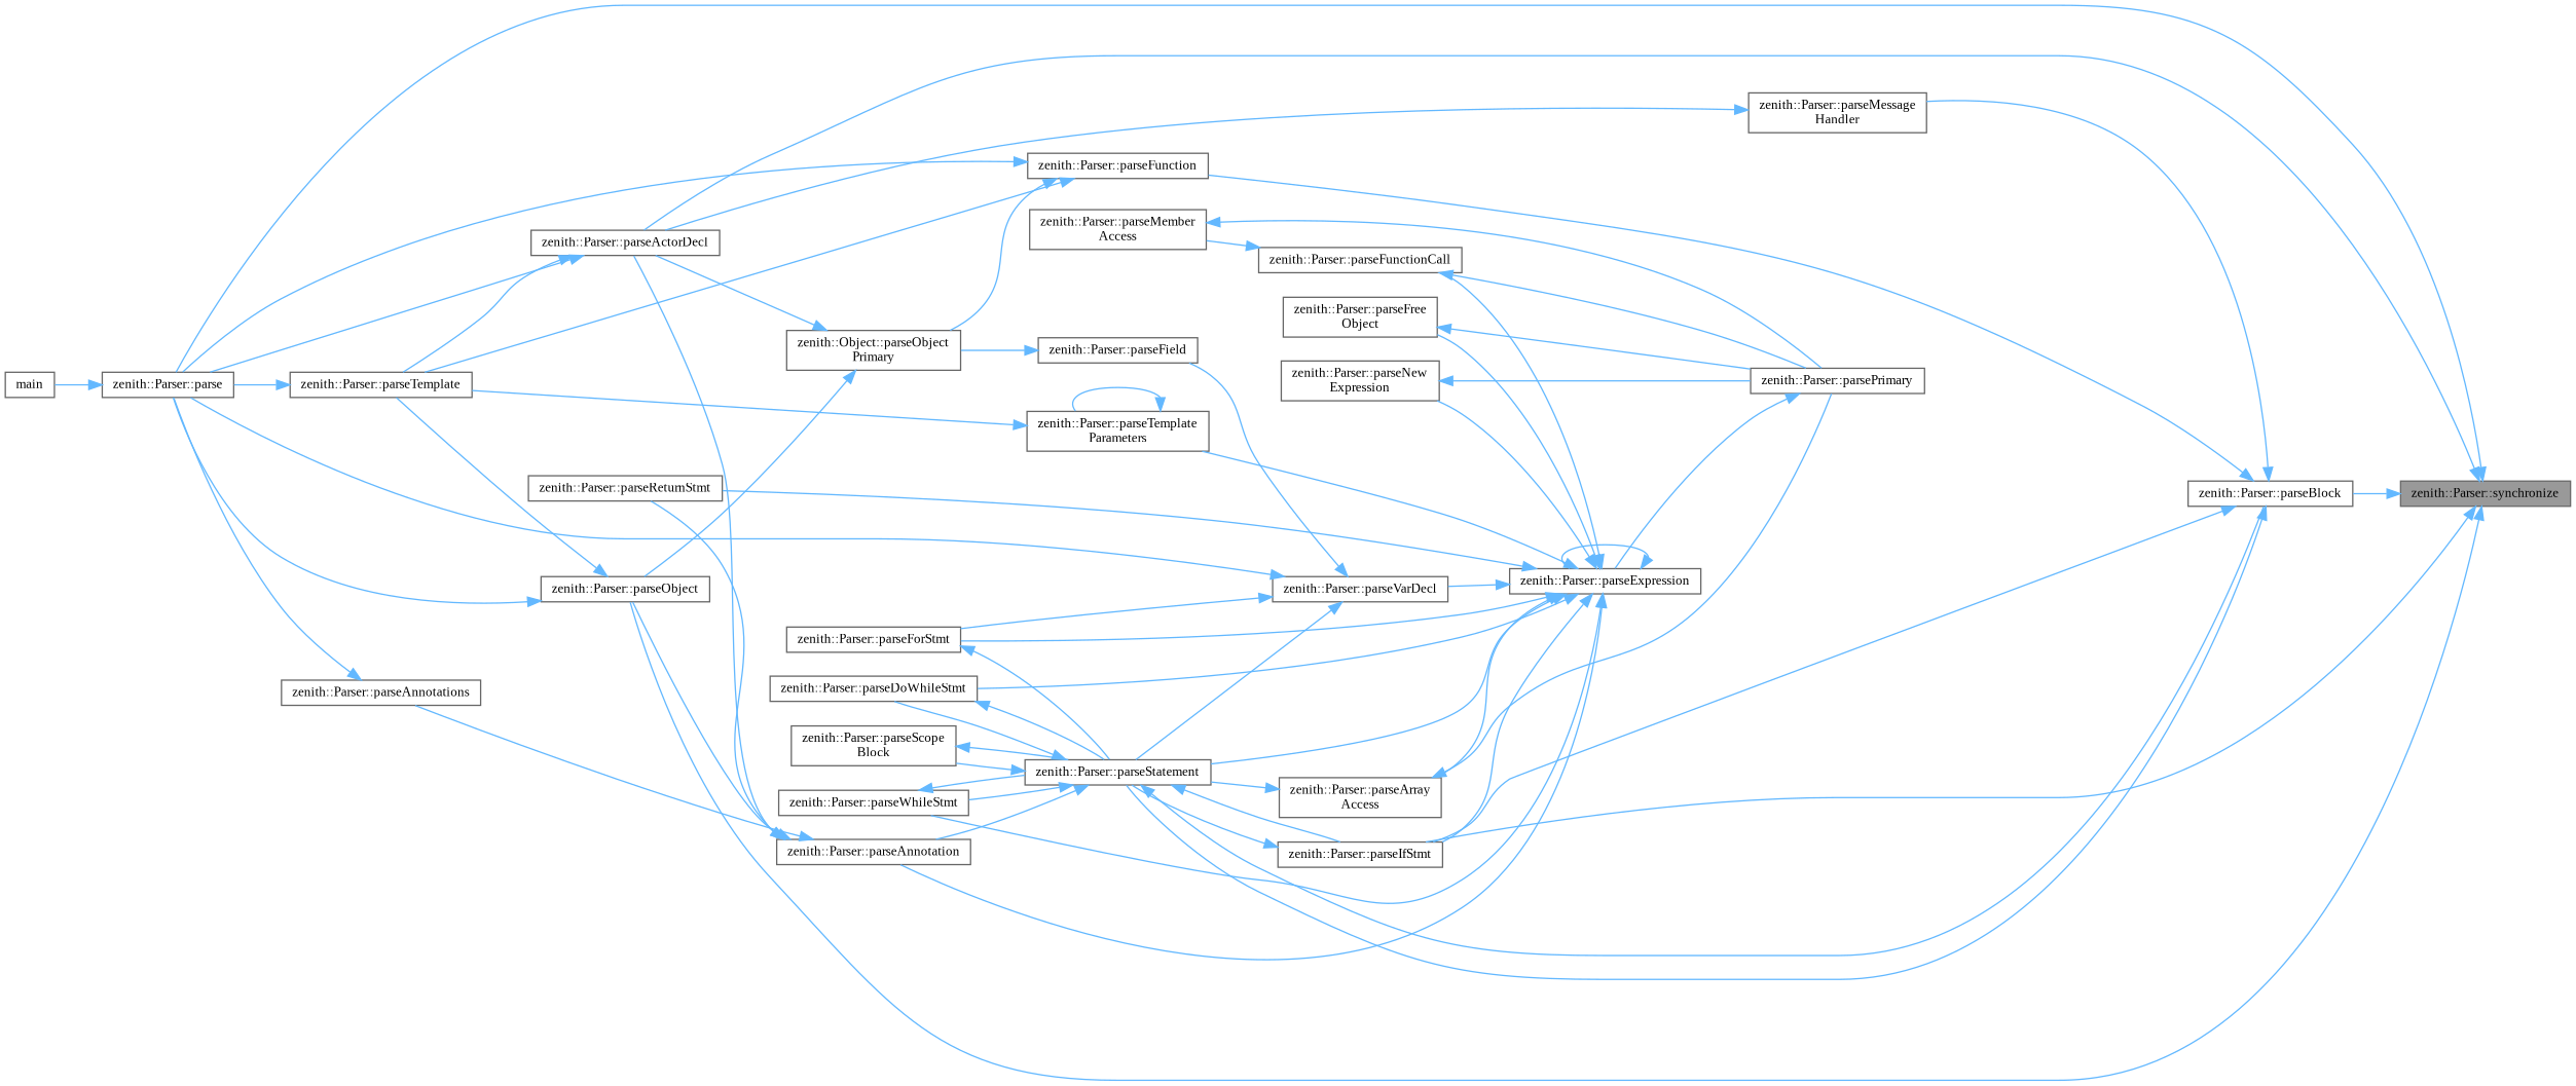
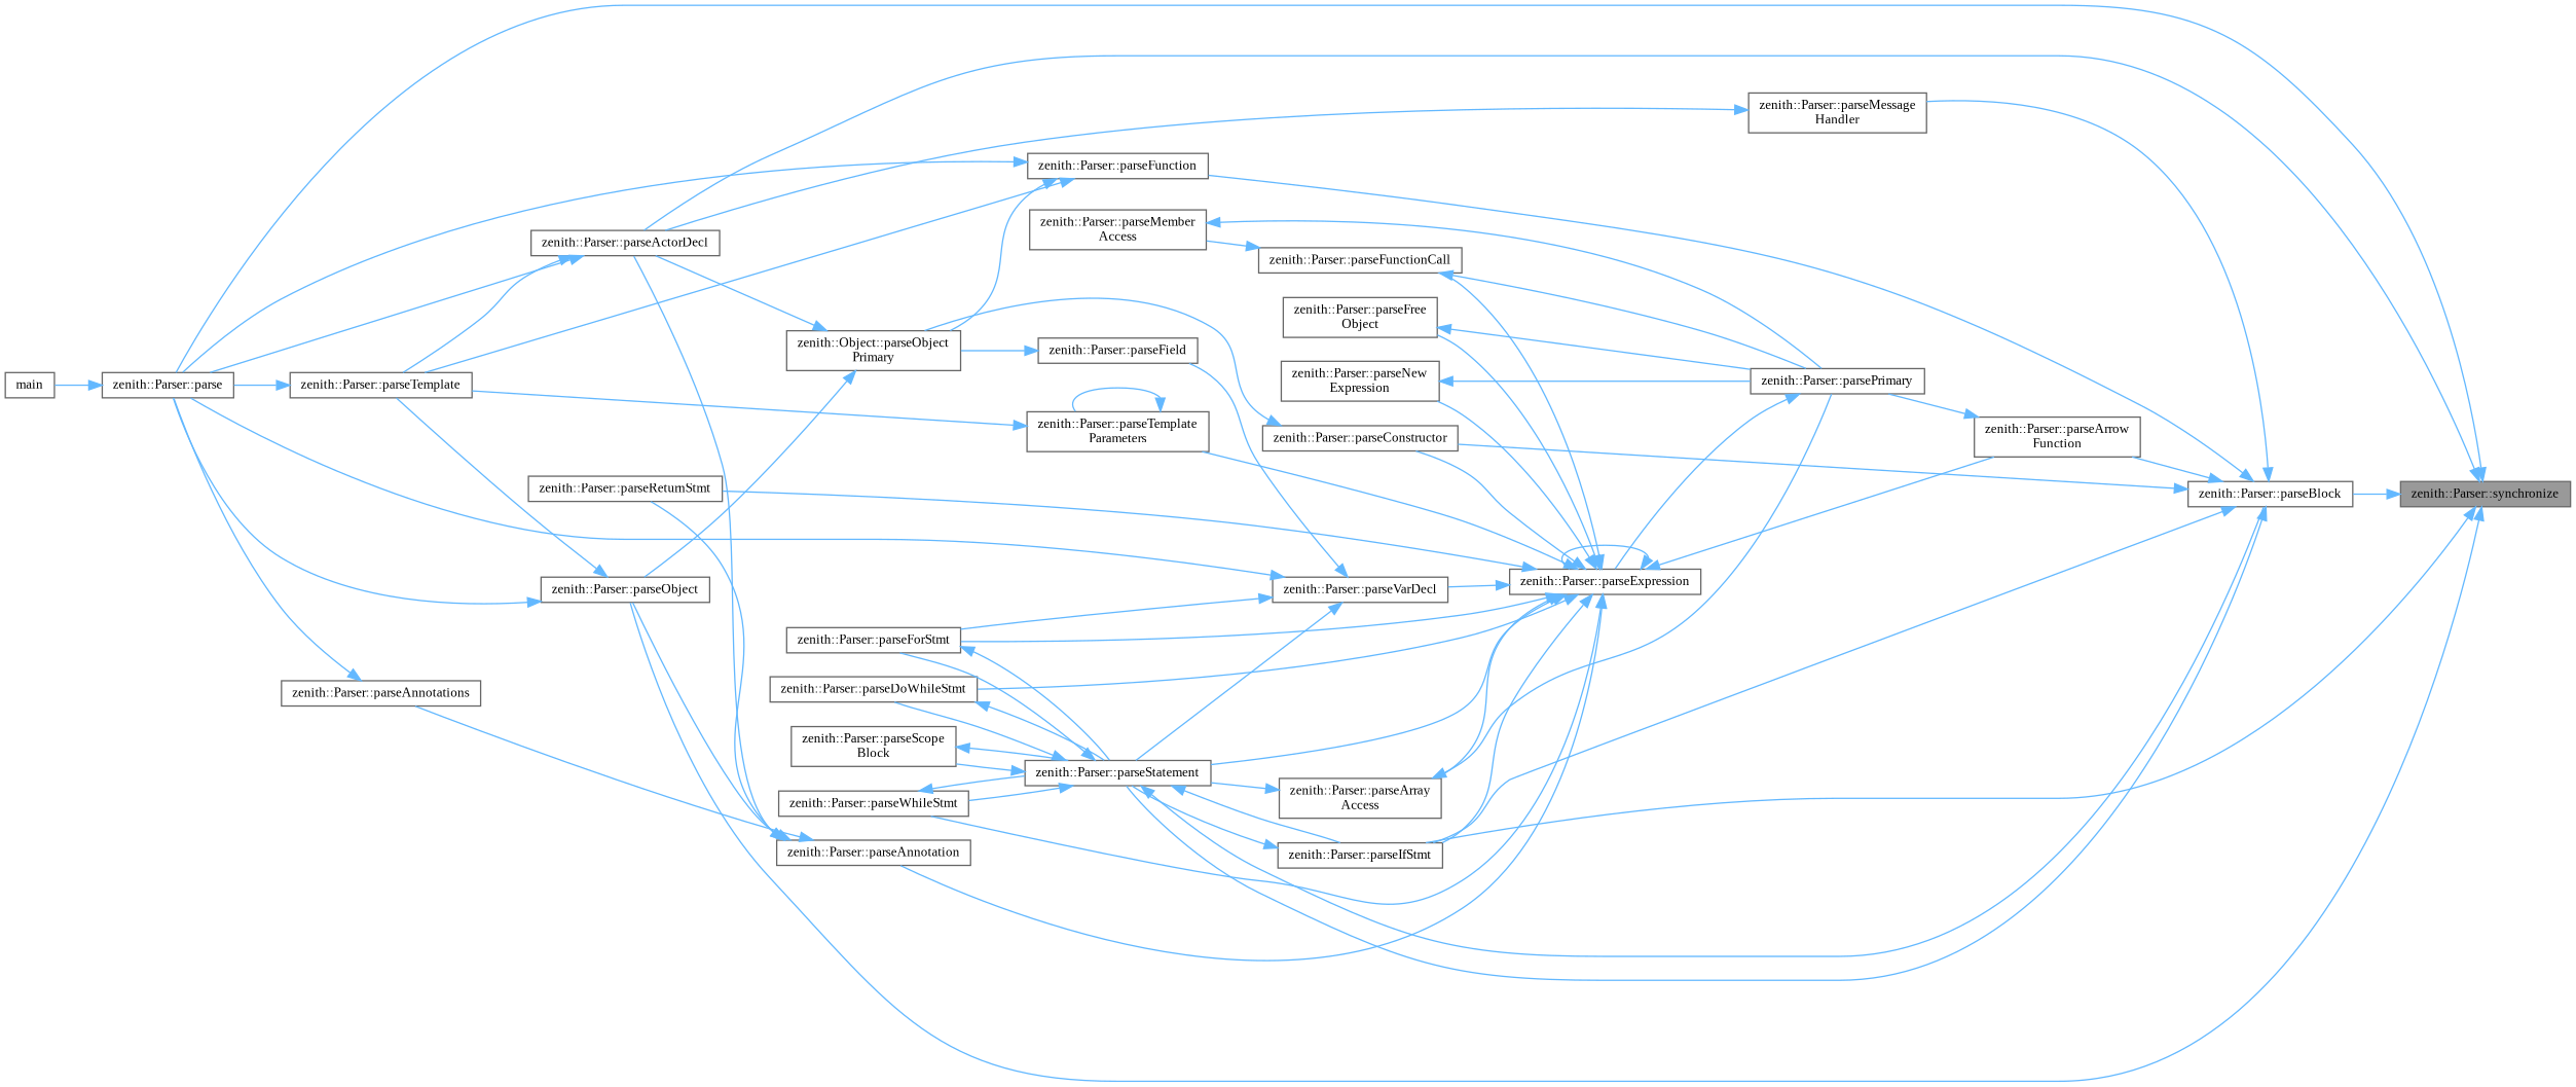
  digraph {
    fontname="Liberation Serif"
    rankdir=RL
    node [color=grey40 fillcolor=white fontname="Liberation Serif" fontsize=10 shape=box style=filled]
    edge [color=steelblue1 dir=back fontname="Liberation Serif" fontsize=10 labelfontname=Helvetica labelfontsize=10 style=solid]
    n1 [color=gray40 fillcolor=grey60 fontcolor=black height=0.2 label="zenith::Parser::synchronize" width=0.4]
    n2 [height=0.2 label="zenith::Parser::parse" width=0.4]
    n3 [height=0.2 label="zenith::Parser::parseActorDecl" width=0.4]
    n4 [height=0.2 label="zenith::Parser::parseBlock" width=0.4]
    n5 [height=0.2 label="zenith::Parser::parseObject" width=0.4]
    n6 [height=0.2 label="zenith::Parser::parseIfStmt" width=0.4]
    n7 [height=0.2 label=main width=0.4]
    n8 [height=0.2 label="zenith::Parser::parseTemplate" width=0.4]
+   n9 [height=0.2 label="zenith::Parser::parseArrow\lFunction" width=0.4]
    n10 [height=0.2 label="zenith::Parser::parseStatement" width=0.4]
+   n11 [height=0.2 label="zenith::Parser::parseConstructor" width=0.4]
    n12 [height=0.2 label="zenith::Parser::parseFunction" width=0.4]
    n13 [height=0.2 label="zenith::Parser::parseMessage\lHandler" width=0.4]
    n14 [height=0.2 label="zenith::Parser::parsePrimary" width=0.4]
    n15 [height=0.2 label="zenith::Parser::parseDoWhileStmt" width=0.4]
    n16 [height=0.2 label="zenith::Parser::parseForStmt" width=0.4]
    n17 [height=0.2 label="zenith::Parser::parseWhileStmt" width=0.4]
    n18 [height=0.2 label="zenith::Parser::parseScope\lBlock" width=0.4]
    n19 [height=0.2 label="zenith::Object::parseObject\lPrimary" width=0.4]
    n20 [height=0.2 label="zenith::Parser::parseExpression" width=0.4]
    n21 [height=0.2 label="zenith::Parser::parseAnnotation" width=0.4]
    n22 [height=0.2 label="zenith::Parser::parseReturnStmt" width=0.4]
    n23 [height=0.2 label="zenith::Parser::parseArray\lAccess" width=0.4]
    n24 [height=0.2 label="zenith::Parser::parseFree\lObject" width=0.4]
    n25 [height=0.2 label="zenith::Parser::parseFunctionCall" width=0.4]
    n26 [height=0.2 label="zenith::Parser::parseNew\lExpression" width=0.4]
    n27 [height=0.2 label="zenith::Parser::parseTemplate\lParameters" width=0.4]
    n28 [height=0.2 label="zenith::Parser::parseVarDecl" width=0.4]
    n29 [height=0.2 label="zenith::Parser::parseAnnotations" width=0.4]
    n30 [height=0.2 label="zenith::Parser::parseMember\lAccess" width=0.4]
    n31 [height=0.2 label="zenith::Parser::parseField" width=0.4]
    n1 -> n2
    n1 -> n3
    n1 -> n4
    n1 -> n5
    n1 -> n6
    n2 -> n7
    n3 -> n2
    n3 -> n8
    n4 -> n6
+   n4 -> n9
    n4 -> n10
+   n4 -> n11
    n4 -> n12
    n4 -> n13
    n5 -> n2
    n5 -> n8
    n6 -> n10
    n8 -> n2
+   n9 -> n14
    n10 -> n4
    n10 -> n6
    n10 -> n15
-   n10 -> n21
+   n10 -> n16
    n10 -> n17
    n10 -> n18
+   n11 -> n19
    n12 -> n2
    n12 -> n8
    n12 -> n19
    n13 -> n3
    n14 -> n20
    n15 -> n10
    n16 -> n10
    n17 -> n10
    n18 -> n10
    n19 -> n3
    n19 -> n5
    n20 -> n6
+   n20 -> n9
    n20 -> n10
+   n20 -> n11
    n20 -> n15
    n20 -> n16
    n20 -> n17
    n20 -> n20
    n20 -> n21
    n20 -> n22
    n20 -> n23
    n20 -> n24
    n20 -> n25
    n20 -> n26
    n20 -> n27
    n20 -> n28
    n21 -> n3
    n21 -> n5
    n21 -> n22
    n21 -> n29
    n23 -> n10
    n23 -> n14
    n24 -> n14
    n25 -> n14
    n25 -> n30
    n26 -> n14
    n27 -> n8
    n27 -> n27
    n28 -> n2
    n28 -> n10
    n28 -> n16
    n28 -> n31
    n29 -> n2
    n30 -> n14
    n31 -> n19
  }
